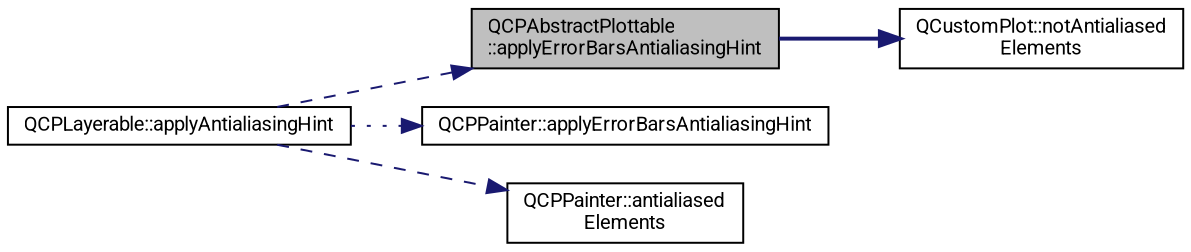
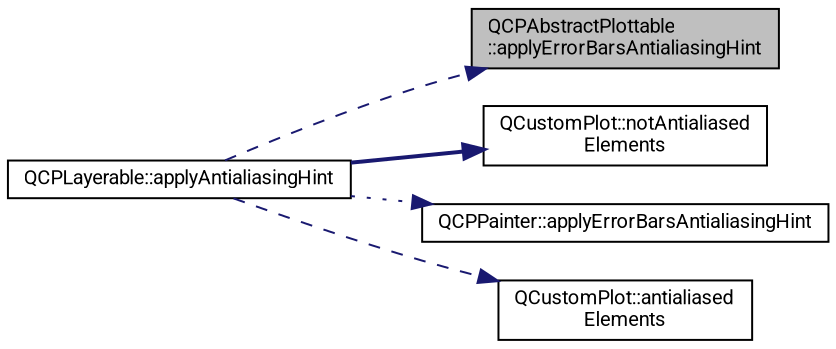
  digraph {
    fontname=Roboto
    rankdir=LR
    node [color=black fillcolor=white fontname=Roboto fontsize=10 shape=record style=filled]
    edge [color=midnightblue fontname=Roboto fontsize=10 labelfontname=Helvetica labelfontsize=10 style=dashed]
    n1 [fillcolor=grey75 fontcolor=black height=0.2 label="QCPAbstractPlottable\l::applyErrorBarsAntialiasingHint" width=0.4]
    n2 [height=0.2 label="QCPLayerable::applyAntialiasingHint" width=0.4]
    n3 [height=0.2 label="QCustomPlot::notAntialiased\lElements" width=0.4]
    n4 [height=0.2 label="QCPPainter::applyErrorBarsAntialiasingHint" width=0.4]
-   n5 [height=0.2 label="QCPPainter::antialiased\lElements" width=0.4]
+   n5 [height=0.2 label="QCustomPlot::antialiased\lElements" width=0.4]
    n2 -> n1
-   n1 -> n3 [style=bold]
+   n2 -> n3 [style=bold]
    n2 -> n4 [style=dotted]
    n2 -> n5
  }
